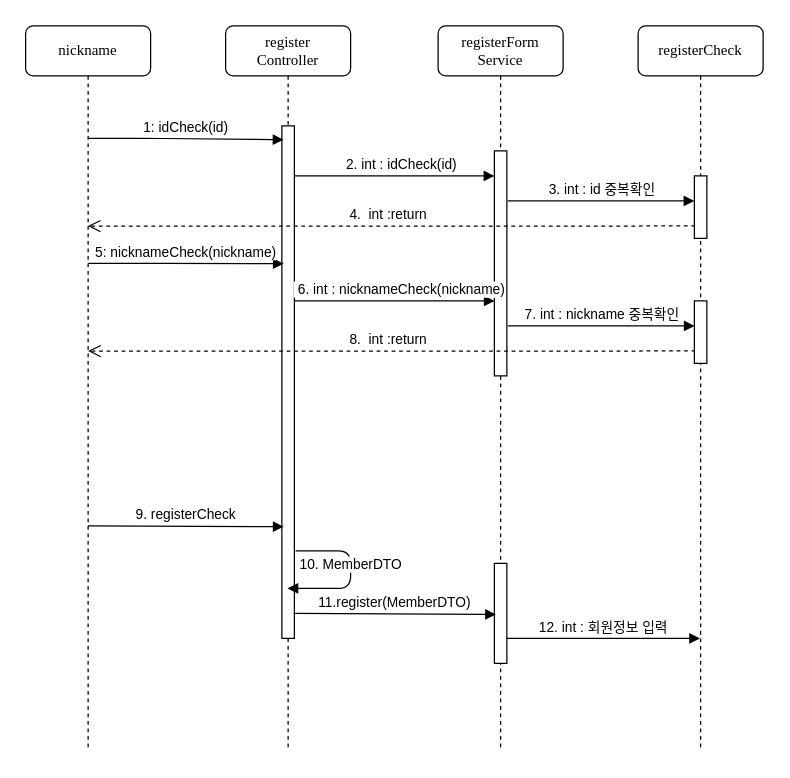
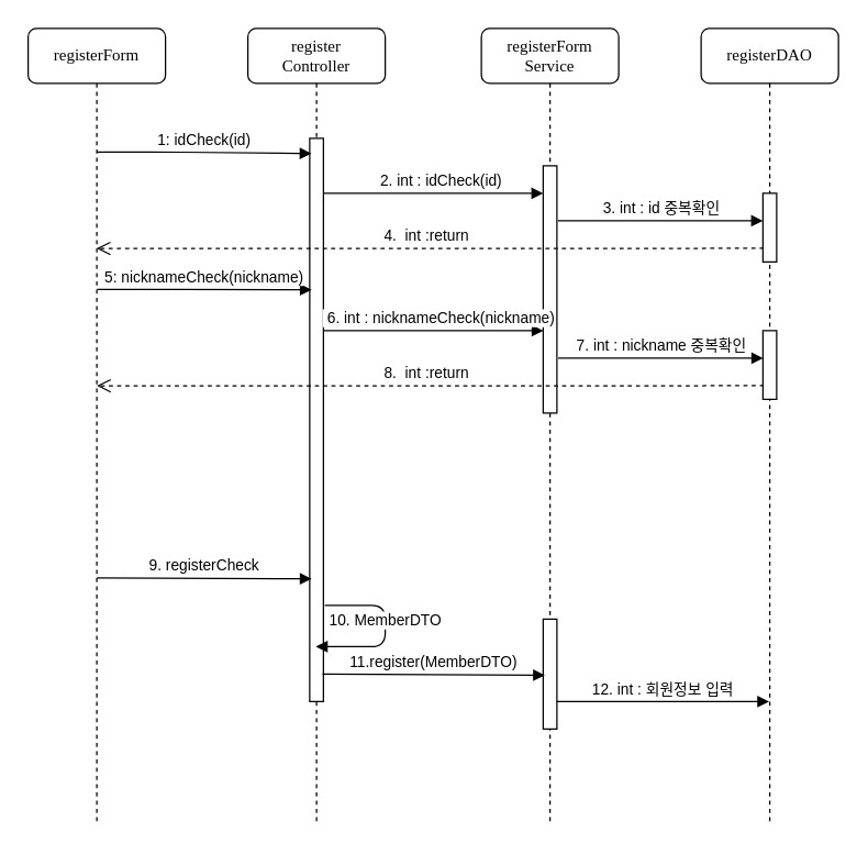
  <mxCell id="0" />
  <mxCell id="1" parent="0" />
  <mxCell id="2" value="register&lt;br&gt;Controller" style="shape=umlLifeline;perimeter=lifelinePerimeter;whiteSpace=wrap;html=1;container=1;collapsible=0;recursiveResize=0;outlineConnect=0;rounded=1;shadow=0;comic=0;labelBackgroundColor=none;strokeWidth=1;fontFamily=Verdana;fontSize=12;align=center;" parent="1" vertex="1"><mxGeometry x="180" y="20" width="100" height="580" as="geometry" /></mxCell>
  <mxCell id="3" value="" style="html=1;points=[];perimeter=orthogonalPerimeter;" vertex="1" parent="2"><mxGeometry x="45" y="80" width="10" height="410" as="geometry" /></mxCell>
  <mxCell id="4" value="10. MemberDTO" style="html=1;verticalAlign=bottom;endArrow=block;" edge="1" parent="2" target="2"><mxGeometry x="0.035" width="80" relative="1" as="geometry"><mxPoint x="56" y="420" as="sourcePoint" /><mxPoint x="110" y="460" as="targetPoint" /><Array as="points"><mxPoint x="100" y="420" /><mxPoint x="100" y="450" /></Array><mxPoint as="offset" /></mxGeometry></mxCell>
  <mxCell id="5" value="registerForm&lt;br&gt;Service" style="shape=umlLifeline;perimeter=lifelinePerimeter;whiteSpace=wrap;html=1;container=1;collapsible=0;recursiveResize=0;outlineConnect=0;rounded=1;shadow=0;comic=0;labelBackgroundColor=none;strokeWidth=1;fontFamily=Verdana;fontSize=12;align=center;" parent="1" vertex="1"><mxGeometry x="350" y="20" width="100" height="580" as="geometry" /></mxCell>
  <mxCell id="6" value="" style="html=1;points=[];perimeter=orthogonalPerimeter;" vertex="1" parent="5"><mxGeometry x="45" y="100" width="10" height="180" as="geometry" /></mxCell>
  <mxCell id="7" value="" style="html=1;verticalAlign=bottom;endArrow=block;" edge="1" parent="5" source="6" target="5"><mxGeometry x="NaN" y="32" width="80" relative="1" as="geometry"><mxPoint x="-150" y="100" as="sourcePoint" /><mxPoint x="-80" y="100" as="targetPoint" /><Array as="points" /><mxPoint x="31" y="-10" as="offset" /></mxGeometry></mxCell>
- <mxCell id="8" value="registerCheck" style="shape=umlLifeline;perimeter=lifelinePerimeter;whiteSpace=wrap;html=1;container=1;collapsible=0;recursiveResize=0;outlineConnect=0;rounded=1;shadow=0;comic=0;labelBackgroundColor=none;strokeWidth=1;fontFamily=Verdana;fontSize=12;align=center;" parent="1" vertex="1"><mxGeometry x="510" y="20" width="100" height="580" as="geometry" /></mxCell>
+ <mxCell id="8" value="registerDAO" style="shape=umlLifeline;perimeter=lifelinePerimeter;whiteSpace=wrap;html=1;container=1;collapsible=0;recursiveResize=0;outlineConnect=0;rounded=1;shadow=0;comic=0;labelBackgroundColor=none;strokeWidth=1;fontFamily=Verdana;fontSize=12;align=center;" parent="1" vertex="1"><mxGeometry x="510" y="20" width="100" height="580" as="geometry" /></mxCell>
  <mxCell id="9" value="" style="html=1;points=[];perimeter=orthogonalPerimeter;" vertex="1" parent="8"><mxGeometry x="45" y="120" width="10" height="50" as="geometry" /></mxCell>
- <mxCell id="10" value="nickname" style="shape=umlLifeline;perimeter=lifelinePerimeter;whiteSpace=wrap;html=1;container=1;collapsible=0;recursiveResize=0;outlineConnect=0;rounded=1;shadow=0;comic=0;labelBackgroundColor=none;strokeWidth=1;fontFamily=Verdana;fontSize=12;align=center;" parent="1" vertex="1"><mxGeometry x="20" y="20" width="100" height="580" as="geometry" /></mxCell>
+ <mxCell id="10" value="registerForm" style="shape=umlLifeline;perimeter=lifelinePerimeter;whiteSpace=wrap;html=1;container=1;collapsible=0;recursiveResize=0;outlineConnect=0;rounded=1;shadow=0;comic=0;labelBackgroundColor=none;strokeWidth=1;fontFamily=Verdana;fontSize=12;align=center;" parent="1" vertex="1"><mxGeometry x="20" y="20" width="100" height="580" as="geometry" /></mxCell>
  <mxCell id="11" value="1:&amp;nbsp;idCheck(id)" style="html=1;verticalAlign=bottom;endArrow=block;entryX=0.127;entryY=0.027;entryDx=0;entryDy=0;entryPerimeter=0;" edge="1" parent="1" target="3"><mxGeometry width="80" relative="1" as="geometry"><mxPoint x="70" y="110" as="sourcePoint" /><mxPoint x="225" y="111" as="targetPoint" /><Array as="points"><mxPoint x="120" y="110" /></Array></mxGeometry></mxCell>
  <mxCell id="12" value="&amp;nbsp;2. int : idCheck(id)" style="html=1;verticalAlign=bottom;endArrow=block;" edge="1" parent="1" source="3" target="6"><mxGeometry x="0.05" width="80" relative="1" as="geometry"><mxPoint x="275" y="120" as="sourcePoint" /><mxPoint x="479.5" y="120" as="targetPoint" /><Array as="points"><mxPoint x="380" y="140" /></Array><mxPoint as="offset" /></mxGeometry></mxCell>
  <mxCell id="13" value="3. int : id 중복확인" style="html=1;verticalAlign=bottom;endArrow=block;exitX=1.078;exitY=0.495;exitDx=0;exitDy=0;exitPerimeter=0;" edge="1" parent="1"><mxGeometry width="80" relative="1" as="geometry"><mxPoint x="405.78" y="160" as="sourcePoint" /><mxPoint x="555" y="160" as="targetPoint" /><Array as="points" /></mxGeometry></mxCell>
  <mxCell id="14" value="4.&amp;nbsp; int :return&amp;nbsp;&amp;nbsp;" style="html=1;verticalAlign=bottom;endArrow=open;dashed=1;endSize=8;exitX=0.06;exitY=0.855;exitDx=0;exitDy=0;exitPerimeter=0;" edge="1" parent="1"><mxGeometry relative="1" as="geometry"><mxPoint x="555.6" y="180" as="sourcePoint" /><mxPoint x="69.81" y="180.15" as="targetPoint" /><Array as="points"><mxPoint x="490" y="180.15" /><mxPoint x="460" y="180.15" /><mxPoint x="450" y="180.15" /><mxPoint x="330" y="180.15" /></Array></mxGeometry></mxCell>
  <mxCell id="15" value="5: nicknameCheck(nickname)" style="html=1;verticalAlign=bottom;endArrow=block;entryX=0.127;entryY=0.027;entryDx=0;entryDy=0;entryPerimeter=0;" edge="1" parent="1"><mxGeometry width="80" relative="1" as="geometry"><mxPoint x="70.19" y="210" as="sourcePoint" /><mxPoint x="226.46" y="210.26" as="targetPoint" /><Array as="points"><mxPoint x="120.19" y="210" /></Array></mxGeometry></mxCell>
  <mxCell id="16" value="&amp;nbsp;6. int : nicknameCheck(nickname)" style="html=1;verticalAlign=bottom;endArrow=block;" edge="1" parent="1"><mxGeometry x="0.05" width="80" relative="1" as="geometry"><mxPoint x="235.19" y="240" as="sourcePoint" /><mxPoint x="395.19" y="240" as="targetPoint" /><Array as="points"><mxPoint x="380.19" y="240" /></Array><mxPoint as="offset" /></mxGeometry></mxCell>
  <mxCell id="17" value="7. int : nickname 중복확인" style="html=1;verticalAlign=bottom;endArrow=block;exitX=1.078;exitY=0.495;exitDx=0;exitDy=0;exitPerimeter=0;" edge="1" parent="1"><mxGeometry width="80" relative="1" as="geometry"><mxPoint x="405.97" y="260" as="sourcePoint" /><mxPoint x="555.19" y="260" as="targetPoint" /><Array as="points" /></mxGeometry></mxCell>
  <mxCell id="18" value="8.&amp;nbsp; int :return&amp;nbsp;&amp;nbsp;" style="html=1;verticalAlign=bottom;endArrow=open;dashed=1;endSize=8;exitX=0.06;exitY=0.855;exitDx=0;exitDy=0;exitPerimeter=0;" edge="1" parent="1"><mxGeometry relative="1" as="geometry"><mxPoint x="555.79" y="280" as="sourcePoint" /><mxPoint x="70" y="280.15" as="targetPoint" /><Array as="points"><mxPoint x="490.19" y="280.15" /><mxPoint x="460.19" y="280.15" /><mxPoint x="450.19" y="280.15" /><mxPoint x="330.19" y="280.15" /></Array></mxGeometry></mxCell>
  <mxCell id="19" value="" style="html=1;points=[];perimeter=orthogonalPerimeter;" vertex="1" parent="1"><mxGeometry x="555" y="240" width="10" height="50" as="geometry" /></mxCell>
  <mxCell id="20" value="9.&amp;nbsp;registerCheck" style="html=1;verticalAlign=bottom;endArrow=block;entryX=0.138;entryY=0.782;entryDx=0;entryDy=0;entryPerimeter=0;" edge="1" parent="1" target="3"><mxGeometry width="80" relative="1" as="geometry"><mxPoint x="70" y="420" as="sourcePoint" /><mxPoint x="220" y="420" as="targetPoint" /></mxGeometry></mxCell>
  <mxCell id="21" value="" style="html=1;points=[];perimeter=orthogonalPerimeter;" vertex="1" parent="1"><mxGeometry x="395" y="450" width="10" height="80" as="geometry" /></mxCell>
  <mxCell id="22" value="11.register(MemberDTO)" style="html=1;verticalAlign=bottom;endArrow=block;exitX=0.935;exitY=0.951;exitDx=0;exitDy=0;exitPerimeter=0;entryX=0.126;entryY=0.511;entryDx=0;entryDy=0;entryPerimeter=0;" edge="1" parent="1" source="3" target="21"><mxGeometry width="80" relative="1" as="geometry"><mxPoint x="240" y="490" as="sourcePoint" /><mxPoint x="320" y="490" as="targetPoint" /></mxGeometry></mxCell>
  <mxCell id="23" value="12. int : 회원정보 입력" style="html=1;verticalAlign=bottom;endArrow=block;" edge="1" parent="1" target="8"><mxGeometry width="80" relative="1" as="geometry"><mxPoint x="405" y="510" as="sourcePoint" /><mxPoint x="485" y="510" as="targetPoint" /><Array as="points"><mxPoint x="445" y="510" /></Array></mxGeometry></mxCell>
